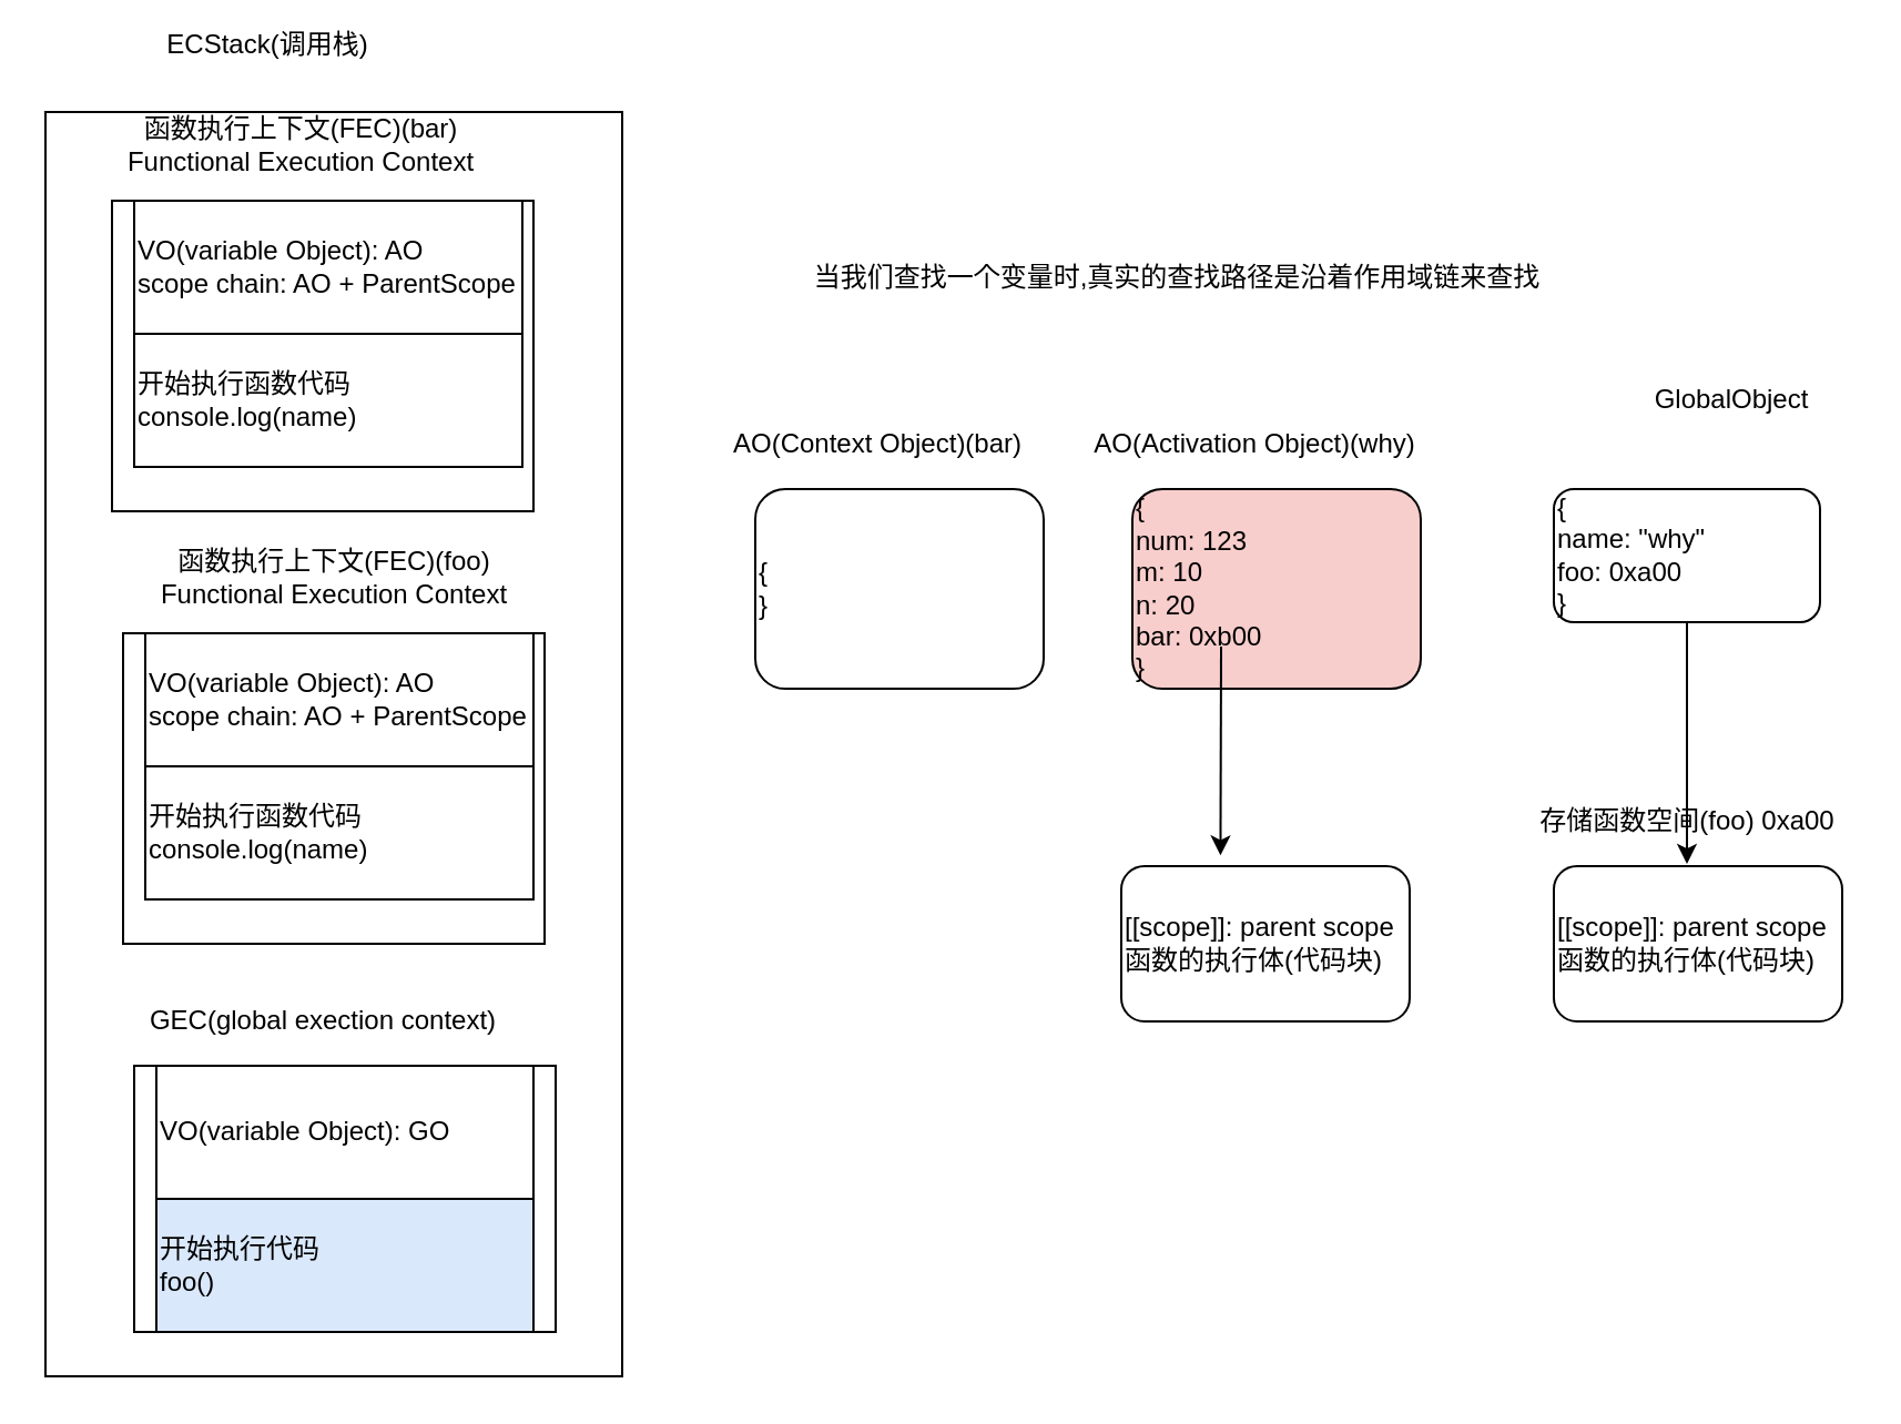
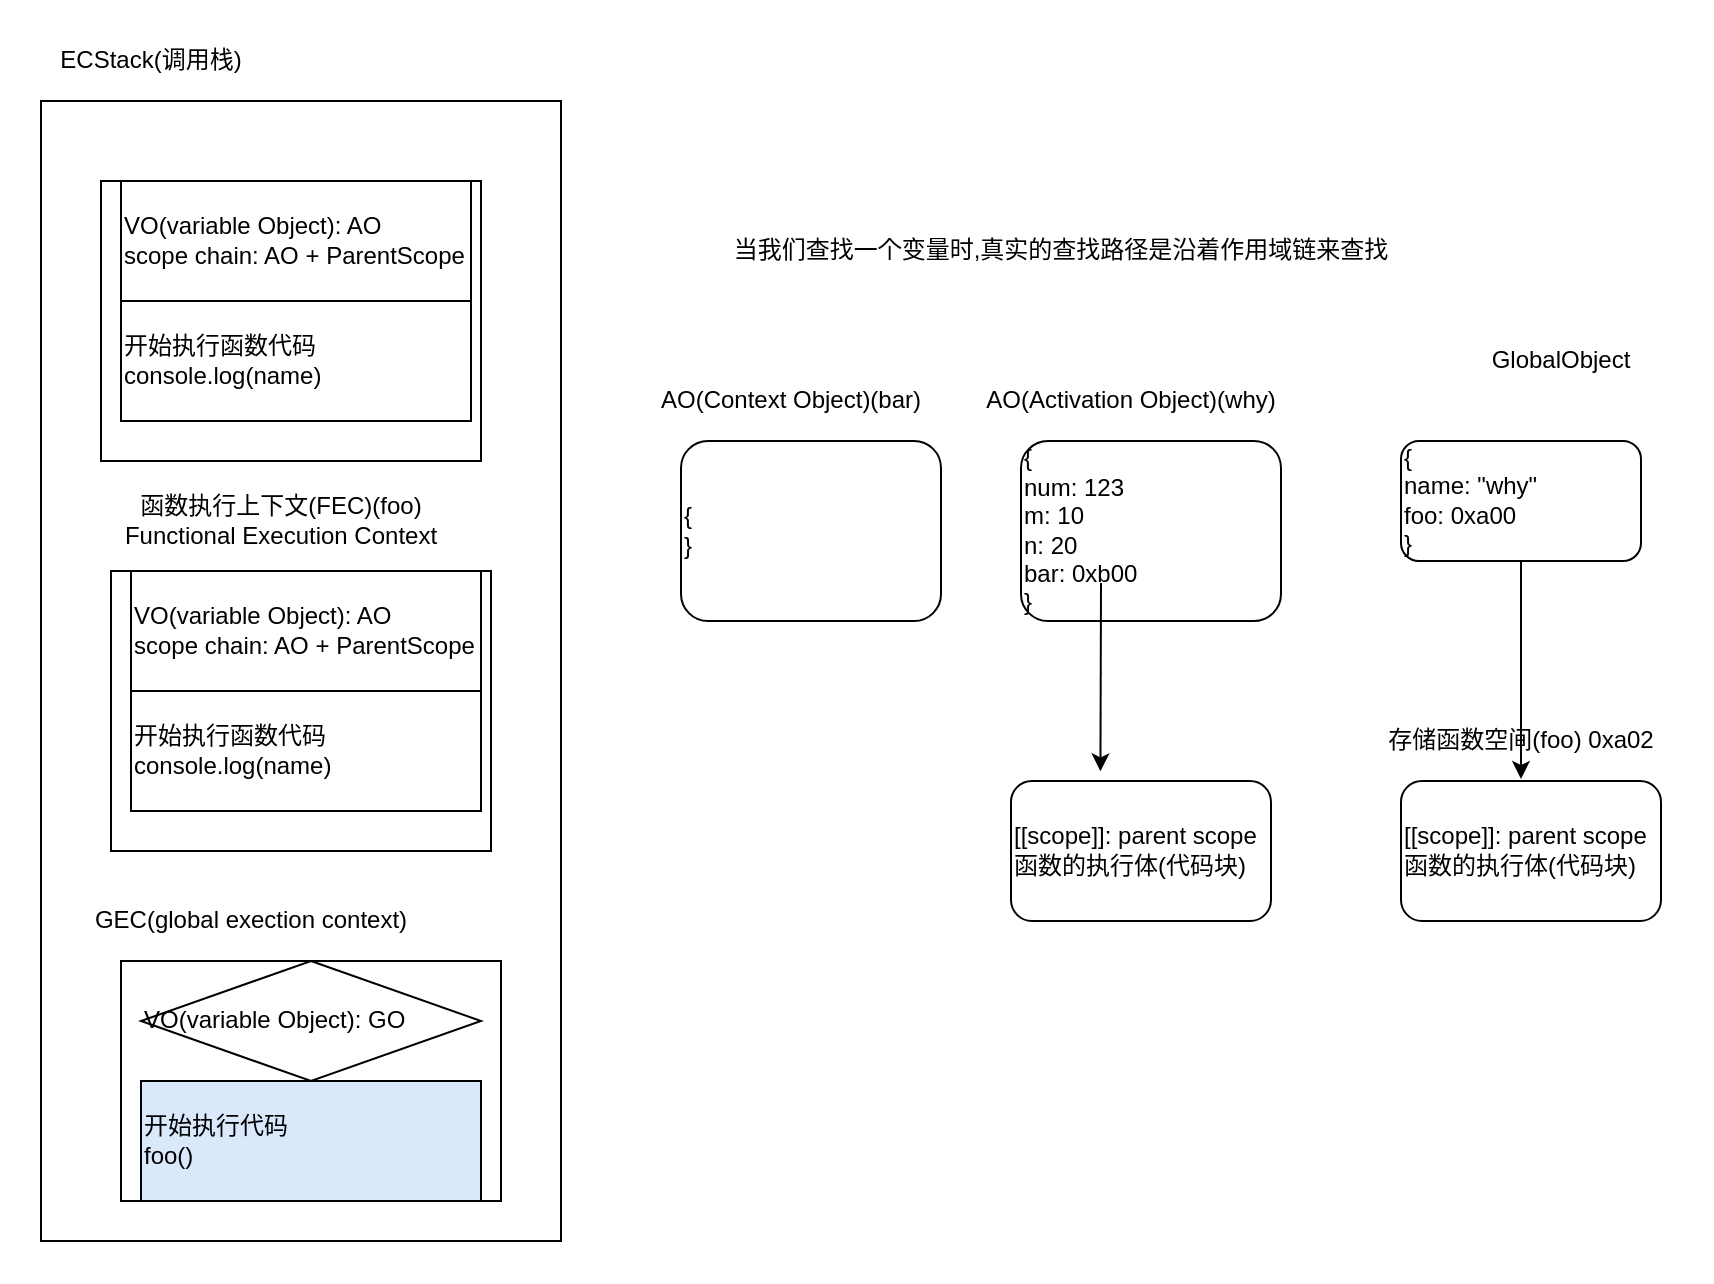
  <mxCell id="0" />
  <mxCell id="1" parent="0" />
  <mxCell id="2" value="" style="rounded=0;whiteSpace=wrap;html=1;" parent="1" vertex="1"><mxGeometry x="20" y="50" width="260" height="570" as="geometry" /></mxCell>
- <mxCell id="3" value="ECStack(调用栈)" style="text;html=1;align=center;verticalAlign=middle;resizable=0;points=[];autosize=1;strokeColor=none;" parent="1" vertex="1"><mxGeometry x="65" y="10" width="110" height="20" as="geometry" /></mxCell>
+ <mxCell id="3" value="ECStack(调用栈)" style="text;html=1;align=center;verticalAlign=middle;resizable=0;points=[];autosize=1;strokeColor=none;" parent="1" vertex="1"><mxGeometry x="20" y="20" width="110" height="20" as="geometry" /></mxCell>
  <mxCell id="4" value="" style="rounded=0;whiteSpace=wrap;html=1;" parent="1" vertex="1"><mxGeometry x="60" y="480" width="190" height="120" as="geometry" /></mxCell>
- <mxCell id="5" value="GEC(global exection context)" style="text;html=1;align=center;verticalAlign=middle;resizable=0;points=[];autosize=1;strokeColor=none;" parent="1" vertex="1"><mxGeometry x="60" y="450" width="170" height="20" as="geometry" /></mxCell>
- <mxCell id="6" value="VO(variable Object): GO" style="rounded=0;whiteSpace=wrap;html=1;align=left;" parent="1" vertex="1"><mxGeometry x="70" y="480" width="170" height="60" as="geometry" /></mxCell>
+ <mxCell id="5" value="GEC(global exection context)" style="text;html=1;align=center;verticalAlign=middle;resizable=0;points=[];autosize=1;strokeColor=none;" parent="1" vertex="1"><mxGeometry x="40" y="450" width="170" height="20" as="geometry" /></mxCell>
+ <mxCell id="6" value="VO(variable Object): GO" style="rhombus;whiteSpace=wrap;html=1;align=left;" parent="1" vertex="1"><mxGeometry x="70" y="480" width="170" height="60" as="geometry" /></mxCell>
  <mxCell id="7" value="开始执行代码&lt;br&gt;foo()" style="rounded=0;whiteSpace=wrap;html=1;align=left;fillColor=#dae8fc;" parent="1" vertex="1"><mxGeometry x="70" y="540" width="170" height="60" as="geometry" /></mxCell>
  <mxCell id="8" value="{&lt;br&gt;name: &quot;why&quot;&lt;br&gt;foo: 0xa00&lt;br&gt;}" style="rounded=1;whiteSpace=wrap;html=1;align=left;" parent="1" vertex="1"><mxGeometry x="700" y="220" width="120" height="60" as="geometry" /></mxCell>
  <mxCell id="9" value="GlobalObject" style="text;html=1;align=center;verticalAlign=middle;resizable=0;points=[];autosize=1;strokeColor=none;" parent="1" vertex="1"><mxGeometry x="740" y="170" width="80" height="20" as="geometry" /></mxCell>
  <mxCell id="10" value="[[scope]]: parent scope&lt;br&gt;函数的执行体(代码块)" style="rounded=1;whiteSpace=wrap;html=1;align=left;" parent="1" vertex="1"><mxGeometry x="700" y="390" width="130" height="70" as="geometry" /></mxCell>
- <mxCell id="11" value="存储函数空间(foo) 0xa00" style="text;html=1;align=center;verticalAlign=middle;resizable=0;points=[];autosize=1;strokeColor=none;" parent="1" vertex="1"><mxGeometry x="685" y="360" width="150" height="20" as="geometry" /></mxCell>
+ <mxCell id="11" value="存储函数空间(foo) 0xa02" style="text;html=1;align=center;verticalAlign=middle;resizable=0;points=[];autosize=1;strokeColor=none;" parent="1" vertex="1"><mxGeometry x="685" y="360" width="150" height="20" as="geometry" /></mxCell>
  <mxCell id="12" value="" style="endArrow=classic;html=1;" parent="1" source="8" edge="1"><mxGeometry width="50" height="50" relative="1" as="geometry"><mxPoint x="840" y="250" as="sourcePoint" /><mxPoint x="760" y="389" as="targetPoint" /></mxGeometry></mxCell>
  <mxCell id="13" value="" style="rounded=0;whiteSpace=wrap;html=1;" parent="1" vertex="1"><mxGeometry x="55" y="285" width="190" height="140" as="geometry" /></mxCell>
- <mxCell id="14" value="函数执行上下文(FEC)(foo)&lt;br&gt;Functional Execution Context" style="text;html=1;align=center;verticalAlign=middle;resizable=0;points=[];autosize=1;strokeColor=none;" parent="1" vertex="1"><mxGeometry x="65" y="245" width="170" height="30" as="geometry" /></mxCell>
+ <mxCell id="14" value="函数执行上下文(FEC)(foo)&lt;br&gt;Functional Execution Context" style="text;html=1;align=center;verticalAlign=middle;resizable=0;points=[];autosize=1;strokeColor=none;" parent="1" vertex="1"><mxGeometry x="55" y="245" width="170" height="30" as="geometry" /></mxCell>
  <mxCell id="15" value="VO(variable Object): AO&lt;br&gt;scope chain: AO +&amp;nbsp;ParentScope" style="rounded=0;whiteSpace=wrap;html=1;align=left;" parent="1" vertex="1"><mxGeometry x="65" y="285" width="175" height="60" as="geometry" /></mxCell>
- <mxCell id="16" value="{&lt;br&gt;num: 123&lt;br&gt;m: 10&lt;br&gt;n: 20&lt;br&gt;bar: 0xb00&lt;br&gt;}" style="rounded=1;whiteSpace=wrap;html=1;align=left;fillColor=#f8cecc;" parent="1" vertex="1"><mxGeometry x="510" y="220" width="130" height="90" as="geometry" /></mxCell>
+ <mxCell id="16" value="{&lt;br&gt;num: 123&lt;br&gt;m: 10&lt;br&gt;n: 20&lt;br&gt;bar: 0xb00&lt;br&gt;}" style="rounded=1;whiteSpace=wrap;html=1;align=left;" parent="1" vertex="1"><mxGeometry x="510" y="220" width="130" height="90" as="geometry" /></mxCell>
  <mxCell id="17" value="AO(Activation Object)(why)" style="text;html=1;align=center;verticalAlign=middle;resizable=0;points=[];autosize=1;strokeColor=none;" parent="1" vertex="1"><mxGeometry x="485" y="190" width="160" height="20" as="geometry" /></mxCell>
  <mxCell id="18" value="开始执行函数代码&lt;br&gt;console.log(name)" style="rounded=0;whiteSpace=wrap;html=1;align=left;" parent="1" vertex="1"><mxGeometry x="65" y="345" width="175" height="60" as="geometry" /></mxCell>
  <mxCell id="19" value="当我们查找一个变量时,真实的查找路径是沿着作用域链来查找" style="text;html=1;align=center;verticalAlign=middle;resizable=0;points=[];autosize=1;strokeColor=none;" parent="1" vertex="1"><mxGeometry x="360" y="115" width="340" height="20" as="geometry" /></mxCell>
  <mxCell id="20" value="[[scope]]: parent scope&lt;br&gt;函数的执行体(代码块)" style="rounded=1;whiteSpace=wrap;html=1;align=left;" parent="1" vertex="1"><mxGeometry x="505" y="390" width="130" height="70" as="geometry" /></mxCell>
  <mxCell id="21" value="" style="endArrow=classic;html=1;entryX=0.344;entryY=-0.069;entryDx=0;entryDy=0;entryPerimeter=0;" parent="1" target="20" edge="1"><mxGeometry width="50" height="50" relative="1" as="geometry"><mxPoint x="550" y="291" as="sourcePoint" /><mxPoint x="550" y="380" as="targetPoint" /></mxGeometry></mxCell>
  <mxCell id="22" value="" style="rounded=0;whiteSpace=wrap;html=1;" parent="1" vertex="1"><mxGeometry x="50" y="90" width="190" height="140" as="geometry" /></mxCell>
- <mxCell id="23" value="函数执行上下文(FEC)(bar)&lt;br&gt;Functional Execution Context" style="text;html=1;align=center;verticalAlign=middle;resizable=0;points=[];autosize=1;strokeColor=none;" parent="1" vertex="1"><mxGeometry x="50" y="50" width="170" height="30" as="geometry" /></mxCell>
  <mxCell id="24" value="VO(variable Object): AO&lt;br&gt;scope chain: AO + ParentScope" style="rounded=0;whiteSpace=wrap;html=1;align=left;" parent="1" vertex="1"><mxGeometry x="60" y="90" width="175" height="60" as="geometry" /></mxCell>
  <mxCell id="25" value="开始执行函数代码&lt;br&gt;console.log(name)" style="rounded=0;whiteSpace=wrap;html=1;align=left;" parent="1" vertex="1"><mxGeometry x="60" y="150" width="175" height="60" as="geometry" /></mxCell>
  <mxCell id="26" value="{&lt;br&gt;}" style="rounded=1;whiteSpace=wrap;html=1;align=left;" parent="1" vertex="1"><mxGeometry x="340" y="220" width="130" height="90" as="geometry" /></mxCell>
  <mxCell id="27" value="AO(Context Object)(bar)" style="text;html=1;align=center;verticalAlign=middle;resizable=0;points=[];autosize=1;strokeColor=none;" parent="1" vertex="1"><mxGeometry x="315" y="190" width="160" height="20" as="geometry" /></mxCell>
